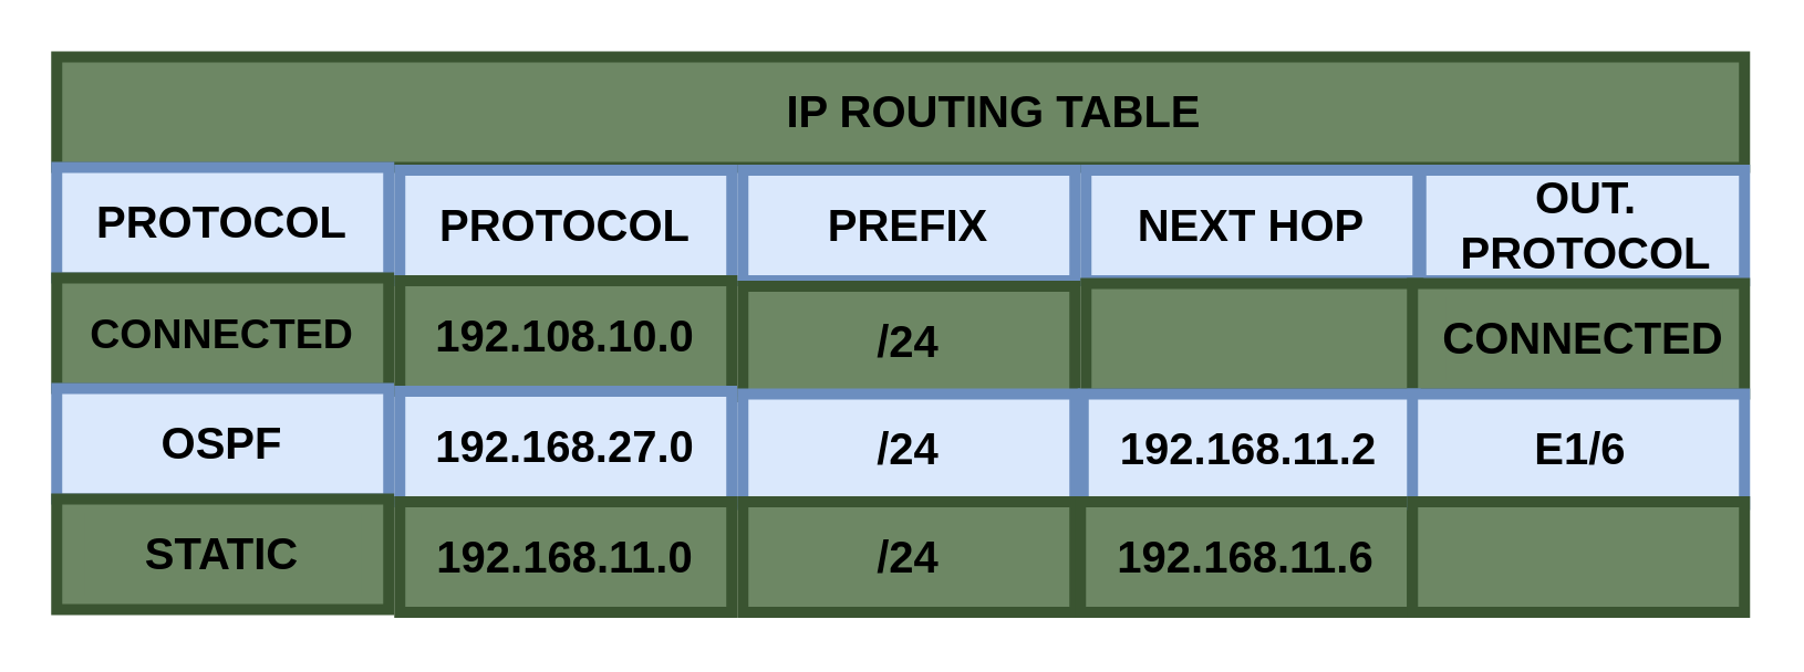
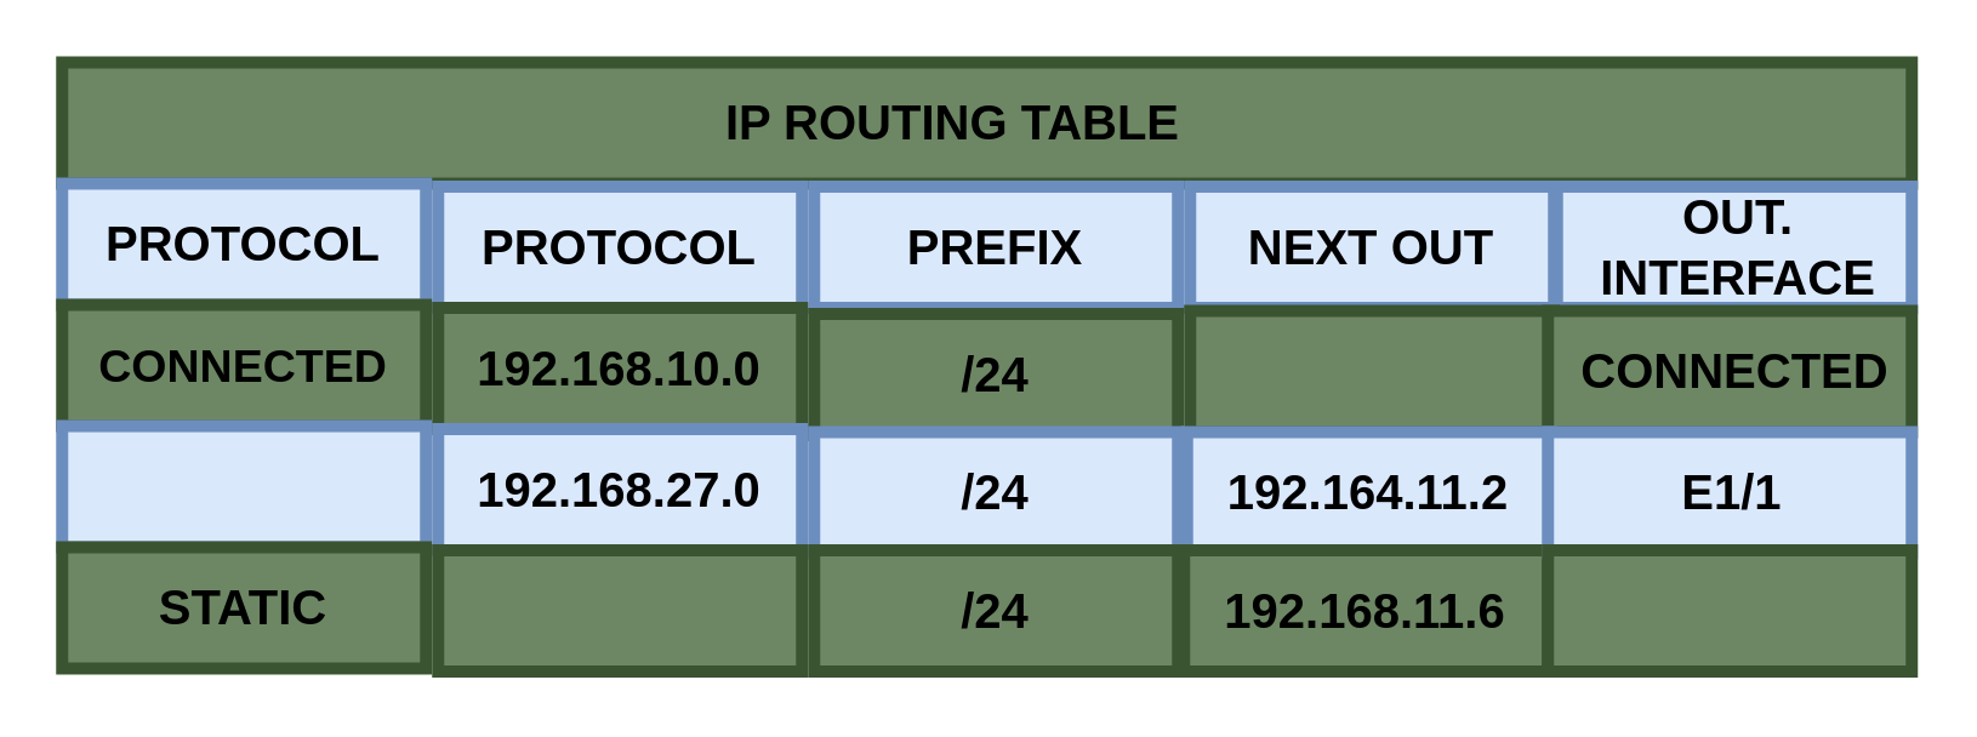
  <mxCell id="0" />
  <mxCell id="1" parent="0" />
  <mxCell id="2" value="" style="rounded=0;whiteSpace=wrap;html=1;strokeWidth=4;fillColor=#6d8764;strokeColor=#3A5431;fontColor=#ffffff;" vertex="1" parent="1"><mxGeometry x="20" y="20" width="610" height="40" as="geometry" /></mxCell>
  <mxCell id="3" value="" style="rounded=0;whiteSpace=wrap;html=1;strokeWidth=4;fillColor=#dae8fc;strokeColor=#6c8ebf;" vertex="1" parent="1"><mxGeometry x="20" y="60" width="120" height="40" as="geometry" /></mxCell>
  <mxCell id="4" value="PROTOCOL" style="text;html=1;strokeColor=none;fillColor=none;align=center;verticalAlign=middle;whiteSpace=wrap;rounded=0;fontSize=16;fontStyle=1" vertex="1" parent="1"><mxGeometry x="30" y="65" width="100" height="30" as="geometry" /></mxCell>
- <mxCell id="5" value="IP ROUTING TABLE" style="text;html=1;strokeColor=none;fillColor=none;align=center;verticalAlign=middle;whiteSpace=wrap;rounded=0;fontSize=16;fontStyle=1" vertex="1" parent="1"><mxGeometry x="269" y="25" width="180" height="30" as="geometry" /></mxCell>
+ <mxCell id="5" value="IP ROUTING TABLE" style="text;html=1;strokeColor=none;fillColor=none;align=center;verticalAlign=middle;whiteSpace=wrap;rounded=0;fontSize=16;fontStyle=1" vertex="1" parent="1"><mxGeometry x="224" y="25" width="180" height="30" as="geometry" /></mxCell>
  <mxCell id="6" value="" style="rounded=0;whiteSpace=wrap;html=1;strokeWidth=4;fillColor=#6d8764;strokeColor=#3A5431;fontColor=#ffffff;" vertex="1" parent="1"><mxGeometry x="20" y="100" width="120" height="40" as="geometry" /></mxCell>
  <mxCell id="7" value="" style="rounded=0;whiteSpace=wrap;html=1;strokeWidth=4;fillColor=#dae8fc;strokeColor=#6c8ebf;" vertex="1" parent="1"><mxGeometry x="20" y="140" width="120" height="40" as="geometry" /></mxCell>
- <mxCell id="8" value="OSPF" style="text;html=1;strokeColor=none;fillColor=none;align=center;verticalAlign=middle;whiteSpace=wrap;rounded=0;fontSize=16;fontStyle=1" vertex="1" parent="1"><mxGeometry x="30" y="145" width="100" height="30" as="geometry" /></mxCell>
  <mxCell id="9" value="" style="rounded=0;whiteSpace=wrap;html=1;strokeWidth=4;fillColor=#6d8764;fontColor=#ffffff;strokeColor=#3A5431;" vertex="1" parent="1"><mxGeometry x="20" y="180" width="120" height="40" as="geometry" /></mxCell>
  <mxCell id="10" value="STATIC" style="text;html=1;strokeColor=none;fillColor=#6d8764;align=center;verticalAlign=middle;whiteSpace=wrap;rounded=0;fontSize=16;fontStyle=1;fontColor=#000000;" vertex="1" parent="1"><mxGeometry x="30" y="185" width="100" height="30" as="geometry" /></mxCell>
  <mxCell id="11" value="" style="rounded=0;whiteSpace=wrap;html=1;strokeWidth=4;fillColor=#dae8fc;strokeColor=#6c8ebf;" vertex="1" parent="1"><mxGeometry x="144" y="61" width="120" height="40" as="geometry" /></mxCell>
  <mxCell id="12" value="PROTOCOL" style="text;html=1;strokeColor=none;fillColor=none;align=center;verticalAlign=middle;whiteSpace=wrap;rounded=0;fontSize=16;fontStyle=1" vertex="1" parent="1"><mxGeometry x="154" y="66" width="100" height="30" as="geometry" /></mxCell>
  <mxCell id="13" value="" style="rounded=0;whiteSpace=wrap;html=1;strokeWidth=4;fillColor=#dae8fc;strokeColor=#6c8ebf;" vertex="1" parent="1"><mxGeometry x="268" y="61" width="120" height="40" as="geometry" /></mxCell>
  <mxCell id="14" value="PREFIX" style="text;html=1;strokeColor=none;fillColor=none;align=center;verticalAlign=middle;whiteSpace=wrap;rounded=0;fontSize=16;fontStyle=1" vertex="1" parent="1"><mxGeometry x="278" y="66" width="100" height="30" as="geometry" /></mxCell>
  <mxCell id="15" value="" style="rounded=0;whiteSpace=wrap;html=1;strokeWidth=4;fillColor=#dae8fc;strokeColor=#6c8ebf;" vertex="1" parent="1"><mxGeometry x="392" y="61" width="120" height="40" as="geometry" /></mxCell>
- <mxCell id="16" value="NEXT HOP" style="text;html=1;strokeColor=none;fillColor=none;align=center;verticalAlign=middle;whiteSpace=wrap;rounded=0;fontSize=16;fontStyle=1" vertex="1" parent="1"><mxGeometry x="402" y="66" width="100" height="30" as="geometry" /></mxCell>
+ <mxCell id="16" value="NEXT OUT" style="text;html=1;strokeColor=none;fillColor=none;align=center;verticalAlign=middle;whiteSpace=wrap;rounded=0;fontSize=16;fontStyle=1" vertex="1" parent="1"><mxGeometry x="402" y="66" width="100" height="30" as="geometry" /></mxCell>
  <mxCell id="17" value="" style="rounded=0;whiteSpace=wrap;html=1;strokeWidth=4;fillColor=#dae8fc;strokeColor=#6c8ebf;" vertex="1" parent="1"><mxGeometry x="513" y="61" width="117" height="40" as="geometry" /></mxCell>
- <mxCell id="18" value="OUT. PROTOCOL" style="text;html=1;strokeColor=none;fillColor=none;align=center;verticalAlign=middle;whiteSpace=wrap;rounded=0;fontSize=16;fontStyle=1" vertex="1" parent="1"><mxGeometry x="523" y="66" width="100" height="30" as="geometry" /></mxCell>
+ <mxCell id="18" value="OUT. INTERFACE" style="text;html=1;strokeColor=none;fillColor=none;align=center;verticalAlign=middle;whiteSpace=wrap;rounded=0;fontSize=16;fontStyle=1" vertex="1" parent="1"><mxGeometry x="523" y="66" width="100" height="30" as="geometry" /></mxCell>
  <mxCell id="19" value="" style="rounded=0;whiteSpace=wrap;html=1;strokeWidth=4;fillColor=#6d8764;fontColor=#ffffff;strokeColor=#3A5431;" vertex="1" parent="1"><mxGeometry x="144" y="101" width="120" height="40" as="geometry" /></mxCell>
- <mxCell id="20" value="192.108.10.0" style="text;html=1;strokeColor=none;fillColor=none;align=center;verticalAlign=middle;whiteSpace=wrap;rounded=0;fontSize=16;fontStyle=1" vertex="1" parent="1"><mxGeometry x="154" y="106" width="100" height="30" as="geometry" /></mxCell>
+ <mxCell id="20" value="192.168.10.0" style="text;html=1;strokeColor=none;fillColor=none;align=center;verticalAlign=middle;whiteSpace=wrap;rounded=0;fontSize=16;fontStyle=1" vertex="1" parent="1"><mxGeometry x="154" y="106" width="100" height="30" as="geometry" /></mxCell>
  <mxCell id="21" value="" style="rounded=0;whiteSpace=wrap;html=1;strokeWidth=4;fillColor=#dae8fc;strokeColor=#6c8ebf;" vertex="1" parent="1"><mxGeometry x="144" y="141" width="120" height="40" as="geometry" /></mxCell>
  <mxCell id="22" value="192.168.27.0" style="text;html=1;strokeColor=none;fillColor=none;align=center;verticalAlign=middle;whiteSpace=wrap;rounded=0;fontSize=16;fontStyle=1" vertex="1" parent="1"><mxGeometry x="154" y="146" width="100" height="30" as="geometry" /></mxCell>
  <mxCell id="23" value="" style="rounded=0;whiteSpace=wrap;html=1;strokeWidth=4;fillColor=#6d8764;fontColor=#ffffff;strokeColor=#3A5431;" vertex="1" parent="1"><mxGeometry x="144" y="181" width="120" height="40" as="geometry" /></mxCell>
- <mxCell id="24" value="192.168.11.0" style="text;html=1;strokeColor=none;fillColor=none;align=center;verticalAlign=middle;whiteSpace=wrap;rounded=0;fontSize=16;fontStyle=1;fontColor=#000000;" vertex="1" parent="1"><mxGeometry x="154" y="186" width="100" height="30" as="geometry" /></mxCell>
  <mxCell id="25" value="" style="rounded=0;whiteSpace=wrap;html=1;strokeWidth=4;fillColor=#6d8764;fontColor=#ffffff;strokeColor=#3A5431;" vertex="1" parent="1"><mxGeometry x="268" y="103" width="120" height="40" as="geometry" /></mxCell>
  <mxCell id="26" value="/24" style="text;html=1;strokeColor=none;fillColor=none;align=center;verticalAlign=middle;whiteSpace=wrap;rounded=0;fontSize=16;fontStyle=1" vertex="1" parent="1"><mxGeometry x="278" y="108" width="100" height="30" as="geometry" /></mxCell>
  <mxCell id="27" value="" style="rounded=0;whiteSpace=wrap;html=1;strokeWidth=4;fillColor=#dae8fc;strokeColor=#6c8ebf;" vertex="1" parent="1"><mxGeometry x="268" y="142" width="120" height="40" as="geometry" /></mxCell>
  <mxCell id="28" value="/24" style="text;html=1;strokeColor=none;fillColor=none;align=center;verticalAlign=middle;whiteSpace=wrap;rounded=0;fontSize=16;fontStyle=1" vertex="1" parent="1"><mxGeometry x="278" y="147" width="100" height="30" as="geometry" /></mxCell>
  <mxCell id="29" value="" style="rounded=0;whiteSpace=wrap;html=1;strokeWidth=4;fillColor=#6d8764;fontColor=#ffffff;strokeColor=#3A5431;" vertex="1" parent="1"><mxGeometry x="268" y="181" width="120" height="40" as="geometry" /></mxCell>
  <mxCell id="30" value="&lt;font color=&quot;#000000&quot;&gt;/24&lt;/font&gt;" style="text;html=1;strokeColor=none;fillColor=none;align=center;verticalAlign=middle;whiteSpace=wrap;rounded=0;fontSize=16;fontStyle=1;fontColor=#ffffff;" vertex="1" parent="1"><mxGeometry x="278" y="186" width="100" height="30" as="geometry" /></mxCell>
  <mxCell id="31" value="" style="rounded=0;whiteSpace=wrap;html=1;strokeWidth=4;fillColor=#6d8764;fontColor=#ffffff;strokeColor=#3A5431;" vertex="1" parent="1"><mxGeometry x="392" y="102" width="120" height="40" as="geometry" /></mxCell>
  <mxCell id="32" value="" style="rounded=0;whiteSpace=wrap;html=1;strokeWidth=4;fillColor=#6d8764;fontColor=#ffffff;strokeColor=#3A5431;" vertex="1" parent="1"><mxGeometry x="510" y="102" width="120" height="40" as="geometry" /></mxCell>
  <mxCell id="33" value="&lt;font color=&quot;#000000&quot;&gt;CONNECTED&lt;/font&gt;" style="text;html=1;strokeColor=none;fillColor=#6d8764;align=center;verticalAlign=middle;whiteSpace=wrap;rounded=0;fontSize=16;fontStyle=1;fontColor=#ffffff;" vertex="1" parent="1"><mxGeometry x="522" y="107" width="100" height="30" as="geometry" /></mxCell>
  <mxCell id="34" value="" style="rounded=0;whiteSpace=wrap;html=1;strokeWidth=4;fillColor=#dae8fc;strokeColor=#6c8ebf;" vertex="1" parent="1"><mxGeometry x="391" y="142" width="120" height="40" as="geometry" /></mxCell>
- <mxCell id="35" value="192.168.11.2" style="text;html=1;strokeColor=none;fillColor=none;align=center;verticalAlign=middle;whiteSpace=wrap;rounded=0;fontSize=16;fontStyle=1" vertex="1" parent="1"><mxGeometry x="401" y="147" width="100" height="30" as="geometry" /></mxCell>
+ <mxCell id="35" value="192.164.11.2" style="text;html=1;strokeColor=none;fillColor=none;align=center;verticalAlign=middle;whiteSpace=wrap;rounded=0;fontSize=16;fontStyle=1" vertex="1" parent="1"><mxGeometry x="401" y="147" width="100" height="30" as="geometry" /></mxCell>
  <mxCell id="36" value="" style="rounded=0;whiteSpace=wrap;html=1;strokeWidth=4;fillColor=#6d8764;fontColor=#ffffff;strokeColor=#3A5431;" vertex="1" parent="1"><mxGeometry x="390" y="181" width="120" height="40" as="geometry" /></mxCell>
  <mxCell id="37" value="&lt;font color=&quot;#000000&quot;&gt;192.168.11.6&lt;/font&gt;" style="text;html=1;strokeColor=none;fillColor=none;align=center;verticalAlign=middle;whiteSpace=wrap;rounded=0;fontSize=16;fontStyle=1;fontColor=#ffffff;" vertex="1" parent="1"><mxGeometry x="400" y="186" width="100" height="30" as="geometry" /></mxCell>
  <mxCell id="38" value="" style="rounded=0;whiteSpace=wrap;html=1;strokeWidth=4;fillColor=#dae8fc;strokeColor=#6c8ebf;" vertex="1" parent="1"><mxGeometry x="510" y="142" width="120" height="40" as="geometry" /></mxCell>
- <mxCell id="39" value="E1/6" style="text;html=1;strokeColor=none;fillColor=none;align=center;verticalAlign=middle;whiteSpace=wrap;rounded=0;fontSize=16;fontStyle=1" vertex="1" parent="1"><mxGeometry x="521" y="147" width="100" height="30" as="geometry" /></mxCell>
+ <mxCell id="39" value="E1/1" style="text;html=1;strokeColor=none;fillColor=none;align=center;verticalAlign=middle;whiteSpace=wrap;rounded=0;fontSize=16;fontStyle=1" vertex="1" parent="1"><mxGeometry x="521" y="147" width="100" height="30" as="geometry" /></mxCell>
  <mxCell id="40" value="" style="rounded=0;whiteSpace=wrap;html=1;strokeWidth=4;fillColor=#6d8764;fontColor=#ffffff;strokeColor=#3A5431;" vertex="1" parent="1"><mxGeometry x="510" y="181" width="120" height="40" as="geometry" /></mxCell>
  <mxCell id="41" value="CONNECTED" style="text;html=1;strokeColor=none;fillColor=none;align=center;verticalAlign=middle;whiteSpace=wrap;rounded=0;fontStyle=1;fontSize=15;" vertex="1" parent="1"><mxGeometry x="50" y="105" width="60" height="30" as="geometry" /></mxCell>
